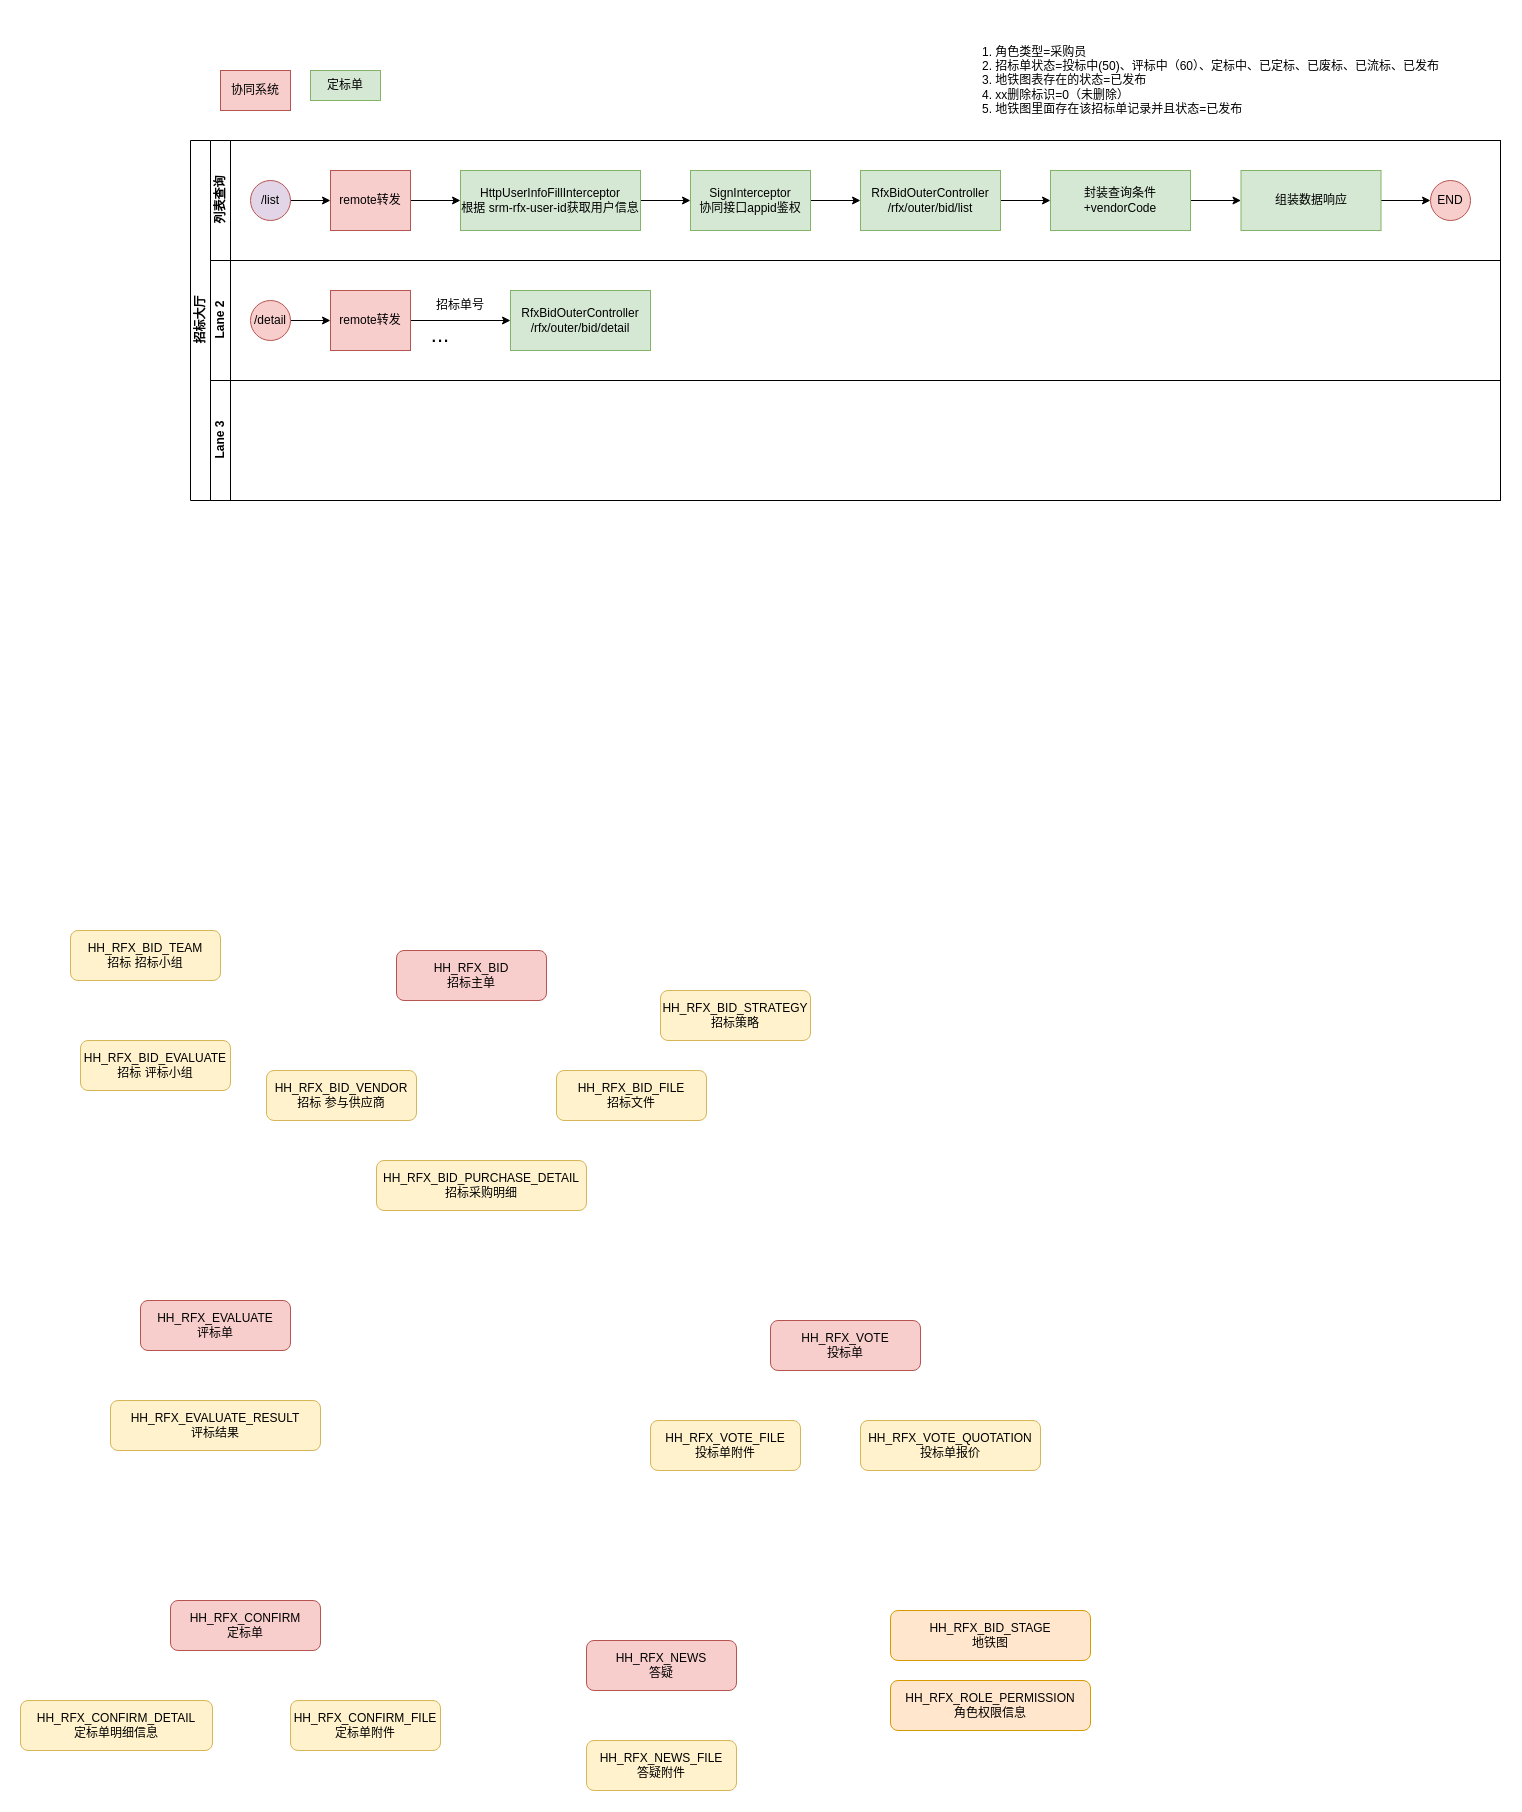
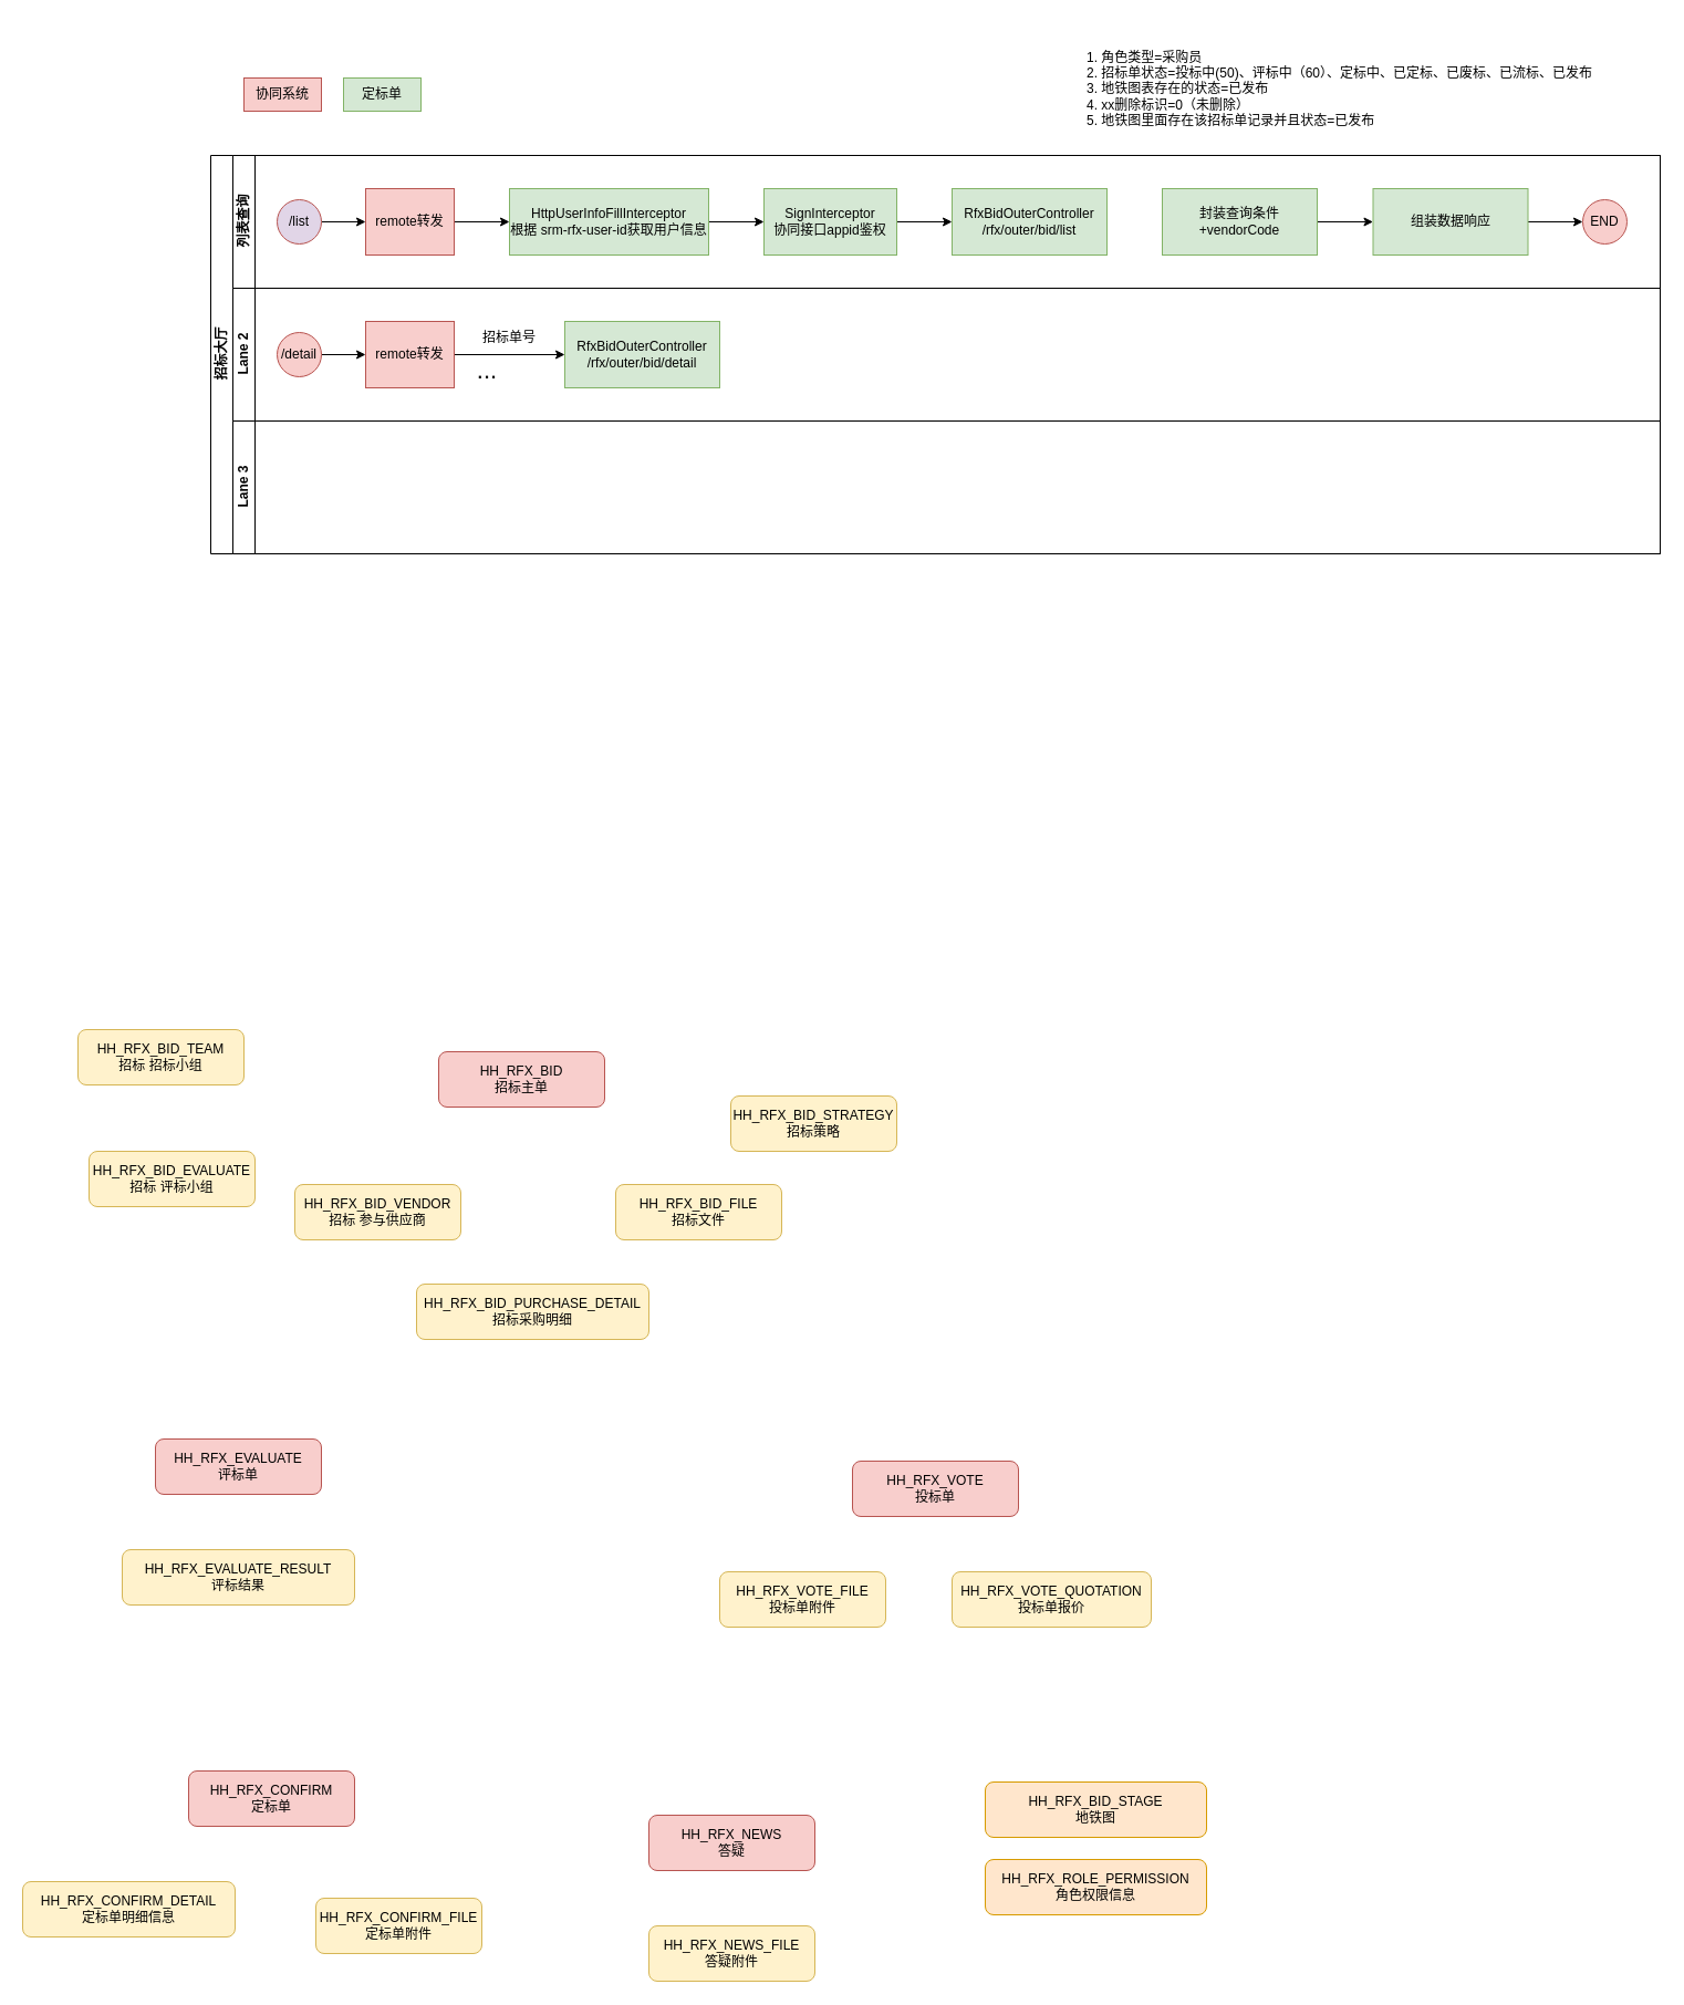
  <mxCell id="0" />
  <mxCell id="1" parent="0" />
  <mxCell id="2" value="招标大厅" style="swimlane;html=1;childLayout=stackLayout;resizeParent=1;resizeParentMax=0;horizontal=0;startSize=20;horizontalStack=0;" parent="1" vertex="1"><mxGeometry x="190" y="140" width="1310" height="360" as="geometry" /></mxCell>
  <mxCell id="3" value="列表查询" style="swimlane;html=1;startSize=20;horizontal=0;align=center;" parent="2" vertex="1"><mxGeometry x="20" width="1290" height="120" as="geometry" /></mxCell>
  <mxCell id="4" value="" style="edgeStyle=orthogonalEdgeStyle;rounded=0;orthogonalLoop=1;jettySize=auto;html=1;" parent="3" source="5" target="7" edge="1"><mxGeometry relative="1" as="geometry" /></mxCell>
  <mxCell id="5" value="/list" style="ellipse;whiteSpace=wrap;html=1;fillColor=#e1d5e7;strokeColor=#b85450;" parent="3" vertex="1"><mxGeometry x="40" y="40" width="40" height="40" as="geometry" /></mxCell>
  <mxCell id="6" value="" style="edgeStyle=orthogonalEdgeStyle;rounded=0;orthogonalLoop=1;jettySize=auto;html=1;" edge="1" parent="3" source="7" target="11"><mxGeometry relative="1" as="geometry" /></mxCell>
  <mxCell id="7" value="remote转发" style="rounded=0;whiteSpace=wrap;html=1;fontFamily=Helvetica;fontSize=12;align=center;fillColor=#f8cecc;strokeColor=#b85450;" parent="3" vertex="1"><mxGeometry x="120" y="30" width="80" height="60" as="geometry" /></mxCell>
  <mxCell id="8" value="" style="edgeStyle=orthogonalEdgeStyle;rounded=0;orthogonalLoop=1;jettySize=auto;html=1;" edge="1" parent="3" source="9" target="13"><mxGeometry relative="1" as="geometry" /></mxCell>
  <mxCell id="9" value="SignInterceptor&lt;div&gt;协同接口appid鉴权&lt;/div&gt;" style="rounded=0;html=1;fontFamily=Helvetica;fontSize=12;align=center;fillColor=#d5e8d4;strokeColor=#82b366;whiteSpace=wrap;" parent="3" vertex="1"><mxGeometry x="480" y="30" width="120" height="60" as="geometry" /></mxCell>
  <mxCell id="10" value="" style="edgeStyle=orthogonalEdgeStyle;rounded=0;orthogonalLoop=1;jettySize=auto;html=1;" edge="1" parent="3" source="11" target="9"><mxGeometry relative="1" as="geometry" /></mxCell>
  <mxCell id="11" value="HttpUserInfoFillInterceptor&lt;br&gt;根据 srm-rfx-user-id获取用户信息" style="rounded=0;html=1;fontFamily=Helvetica;fontSize=12;align=center;fillColor=#d5e8d4;strokeColor=#82b366;whiteSpace=wrap;" vertex="1" parent="3"><mxGeometry x="250" y="30" width="180" height="60" as="geometry" /></mxCell>
- <mxCell id="12" value="" style="edgeStyle=orthogonalEdgeStyle;rounded=0;orthogonalLoop=1;jettySize=auto;html=1;" edge="1" parent="3" source="13" target="15"><mxGeometry relative="1" as="geometry" /></mxCell>
  <mxCell id="13" value="&lt;div&gt;RfxBidOuterController&lt;br&gt;&lt;/div&gt;/rfx/outer&lt;span style=&quot;background-color: initial;&quot;&gt;/bid/list&lt;/span&gt;" style="rounded=0;html=1;fontFamily=Helvetica;fontSize=12;align=center;fillColor=#d5e8d4;strokeColor=#82b366;whiteSpace=wrap;" vertex="1" parent="3"><mxGeometry x="650" y="30" width="140" height="60" as="geometry" /></mxCell>
  <mxCell id="14" value="" style="edgeStyle=orthogonalEdgeStyle;rounded=0;orthogonalLoop=1;jettySize=auto;html=1;" edge="1" parent="3" source="15" target="17"><mxGeometry relative="1" as="geometry" /></mxCell>
  <mxCell id="15" value="封装查询条件+vendorCode" style="rounded=0;html=1;fontFamily=Helvetica;fontSize=12;align=center;fillColor=#d5e8d4;strokeColor=#82b366;whiteSpace=wrap;" vertex="1" parent="3"><mxGeometry x="840" y="30" width="140" height="60" as="geometry" /></mxCell>
  <mxCell id="16" value="" style="edgeStyle=orthogonalEdgeStyle;rounded=0;orthogonalLoop=1;jettySize=auto;html=1;" edge="1" parent="3" source="17" target="18"><mxGeometry relative="1" as="geometry" /></mxCell>
  <mxCell id="17" value="组装数据响应" style="rounded=0;html=1;fontFamily=Helvetica;fontSize=12;align=center;fillColor=#d5e8d4;strokeColor=#82b366;whiteSpace=wrap;" vertex="1" parent="3"><mxGeometry x="1030.5" y="30" width="140" height="60" as="geometry" /></mxCell>
  <mxCell id="18" value="END" style="ellipse;whiteSpace=wrap;html=1;fillColor=#f8cecc;strokeColor=#b85450;" vertex="1" parent="3"><mxGeometry x="1220" y="40" width="40" height="40" as="geometry" /></mxCell>
  <mxCell id="19" value="Lane 2" style="swimlane;html=1;startSize=20;horizontal=0;" parent="2" vertex="1"><mxGeometry x="20" y="120" width="1290" height="120" as="geometry" /></mxCell>
  <mxCell id="20" value="" style="edgeStyle=orthogonalEdgeStyle;rounded=0;orthogonalLoop=1;jettySize=auto;html=1;" edge="1" parent="19" source="21" target="23"><mxGeometry relative="1" as="geometry" /></mxCell>
  <mxCell id="21" value="/detail" style="ellipse;whiteSpace=wrap;html=1;fillColor=#f8cecc;strokeColor=#b85450;" vertex="1" parent="19"><mxGeometry x="40" y="40" width="40" height="40" as="geometry" /></mxCell>
  <mxCell id="22" value="" style="edgeStyle=orthogonalEdgeStyle;rounded=0;orthogonalLoop=1;jettySize=auto;html=1;" edge="1" parent="19" source="23" target="24"><mxGeometry relative="1" as="geometry" /></mxCell>
  <mxCell id="23" value="remote转发" style="rounded=0;whiteSpace=wrap;html=1;fontFamily=Helvetica;fontSize=12;align=center;fillColor=#f8cecc;strokeColor=#b85450;" vertex="1" parent="19"><mxGeometry x="120" y="30" width="80" height="60" as="geometry" /></mxCell>
  <mxCell id="24" value="&lt;div&gt;RfxBidOuterController&lt;br&gt;&lt;/div&gt;/rfx/outer&lt;span style=&quot;background-color: initial;&quot;&gt;/bid/&lt;/span&gt;detail" style="rounded=0;html=1;fontFamily=Helvetica;fontSize=12;align=center;fillColor=#d5e8d4;strokeColor=#82b366;whiteSpace=wrap;" vertex="1" parent="19"><mxGeometry x="300" y="30" width="140" height="60" as="geometry" /></mxCell>
  <mxCell id="25" value="&lt;font style=&quot;font-size: 22px;&quot;&gt;...&lt;/font&gt;" style="text;html=1;align=center;verticalAlign=middle;whiteSpace=wrap;rounded=0;" vertex="1" parent="19"><mxGeometry x="200" y="60" width="60" height="30" as="geometry" /></mxCell>
  <mxCell id="26" value="招标单号" style="text;html=1;align=center;verticalAlign=middle;whiteSpace=wrap;rounded=0;" vertex="1" parent="19"><mxGeometry x="220" y="30" width="60" height="30" as="geometry" /></mxCell>
  <mxCell id="27" value="Lane 3" style="swimlane;html=1;startSize=20;horizontal=0;" parent="2" vertex="1"><mxGeometry x="20" y="240" width="1290" height="120" as="geometry" /></mxCell>
- <mxCell id="28" value="协同系统" style="rounded=0;whiteSpace=wrap;html=1;fillColor=#f8cecc;strokeColor=#b85450;" vertex="1" parent="1"><mxGeometry x="220" y="70" width="70" height="40" as="geometry" /></mxCell>
+ <mxCell id="28" value="协同系统" style="rounded=0;whiteSpace=wrap;html=1;fillColor=#f8cecc;strokeColor=#b85450;" vertex="1" parent="1"><mxGeometry x="220" y="70" width="70" height="30" as="geometry" /></mxCell>
  <mxCell id="29" value="定标单" style="rounded=0;whiteSpace=wrap;html=1;fillColor=#d5e8d4;strokeColor=#82b366;" vertex="1" parent="1"><mxGeometry x="310" y="70" width="70" height="30" as="geometry" /></mxCell>
  <mxCell id="30" value="HH_RFX_BID&lt;br&gt;招标主单" style="rounded=1;whiteSpace=wrap;html=1;fillColor=#f8cecc;strokeColor=#b85450;" vertex="1" parent="1"><mxGeometry x="396" y="950" width="150" height="50" as="geometry" /></mxCell>
  <mxCell id="31" value="HH_RFX_BID_EVALUATE&lt;br&gt;招标 评标小组" style="rounded=1;whiteSpace=wrap;html=1;fillColor=#fff2cc;strokeColor=#d6b656;" vertex="1" parent="1"><mxGeometry x="80" y="1040" width="150" height="50" as="geometry" /></mxCell>
  <mxCell id="32" value="HH_RFX_BID_FILE&lt;br&gt;招标文件" style="rounded=1;whiteSpace=wrap;html=1;fillColor=#fff2cc;strokeColor=#d6b656;" vertex="1" parent="1"><mxGeometry x="556" y="1070" width="150" height="50" as="geometry" /></mxCell>
  <mxCell id="33" value="HH_RFX_BID_PURCHASE_DETAIL&lt;br&gt;招标采购明细" style="rounded=1;whiteSpace=wrap;html=1;fillColor=#fff2cc;strokeColor=#d6b656;" vertex="1" parent="1"><mxGeometry x="376" y="1160" width="210" height="50" as="geometry" /></mxCell>
  <mxCell id="34" value="HH_RFX_BID_STRATEGY&lt;br&gt;招标策略" style="rounded=1;whiteSpace=wrap;html=1;fillColor=#fff2cc;strokeColor=#d6b656;" vertex="1" parent="1"><mxGeometry x="660" y="990" width="150" height="50" as="geometry" /></mxCell>
  <mxCell id="35" value="HH_RFX_BID_TEAM&lt;br&gt;招标 招标小组" style="rounded=1;whiteSpace=wrap;html=1;fillColor=#fff2cc;strokeColor=#d6b656;" vertex="1" parent="1"><mxGeometry y="930" width="150" height="50" as="geometry" x="70" /></mxCell>
  <mxCell id="36" value="HH_RFX_BID_VENDOR&lt;br&gt;招标 参与供应商" style="rounded=1;whiteSpace=wrap;html=1;fillColor=#fff2cc;strokeColor=#d6b656;" vertex="1" parent="1"><mxGeometry x="266" y="1070" width="150" height="50" as="geometry" /></mxCell>
  <mxCell id="37" value="HH_RFX_CONFIRM&lt;br&gt;定标单" style="rounded=1;whiteSpace=wrap;html=1;fillColor=#f8cecc;strokeColor=#b85450;" vertex="1" parent="1"><mxGeometry x="170" y="1600" width="150" height="50" as="geometry" /></mxCell>
- <mxCell id="38" value="HH_RFX_CONFIRM_FILE&lt;div&gt;定标单附件&lt;/div&gt;" style="rounded=1;whiteSpace=wrap;html=1;fillColor=#fff2cc;strokeColor=#d6b656;" vertex="1" parent="1"><mxGeometry x="290" y="1700" width="150" height="50" as="geometry" /></mxCell>
+ <mxCell id="38" value="HH_RFX_CONFIRM_FILE&lt;div&gt;定标单附件&lt;/div&gt;" style="rounded=1;whiteSpace=wrap;html=1;fillColor=#fff2cc;strokeColor=#d6b656;" vertex="1" parent="1"><mxGeometry x="285" y="1715" width="150" height="50" as="geometry" /></mxCell>
  <mxCell id="39" value="HH_RFX_NEWS&lt;div&gt;答疑&lt;/div&gt;" style="rounded=1;whiteSpace=wrap;html=1;fillColor=#f8cecc;strokeColor=#b85450;" vertex="1" parent="1"><mxGeometry x="586" y="1640" width="150" height="50" as="geometry" /></mxCell>
  <mxCell id="40" value="HH_RFX_NEWS_FILE&lt;br&gt;答疑附件" style="rounded=1;whiteSpace=wrap;html=1;fillColor=#fff2cc;strokeColor=#d6b656;" vertex="1" parent="1"><mxGeometry x="586" y="1740" width="150" height="50" as="geometry" /></mxCell>
  <mxCell id="41" value="HH_RFX_CONFIRM_DETAIL&lt;div&gt;定标单明细信息&lt;/div&gt;" style="rounded=1;whiteSpace=wrap;html=1;fillColor=#fff2cc;strokeColor=#d6b656;" vertex="1" parent="1"><mxGeometry x="20" y="1700" width="192" height="50" as="geometry" /></mxCell>
  <mxCell id="42" value="HH_RFX_VOTE&lt;div&gt;投标单&lt;/div&gt;" style="rounded=1;whiteSpace=wrap;html=1;fillColor=#f8cecc;strokeColor=#b85450;" vertex="1" parent="1"><mxGeometry x="770" y="1320" width="150" height="50" as="geometry" /></mxCell>
  <mxCell id="43" value="HH_RFX_ROLE_PERMISSION&lt;br&gt;角色权限信息" style="rounded=1;whiteSpace=wrap;html=1;fillColor=#ffe6cc;strokeColor=#d79b00;" vertex="1" parent="1"><mxGeometry x="890" y="1680" width="200" height="50" as="geometry" /></mxCell>
  <mxCell id="44" value="HH_RFX_VOTE_FILE&lt;br&gt;投标单附件" style="rounded=1;whiteSpace=wrap;html=1;fillColor=#fff2cc;strokeColor=#d6b656;" vertex="1" parent="1"><mxGeometry x="650" y="1420" width="150" height="50" as="geometry" /></mxCell>
  <mxCell id="45" value="HH_RFX_VOTE_QUOTATION&lt;br&gt;投标单报价" style="rounded=1;whiteSpace=wrap;html=1;fillColor=#fff2cc;strokeColor=#d6b656;" vertex="1" parent="1"><mxGeometry x="860" y="1420" width="180" height="50" as="geometry" /></mxCell>
  <mxCell id="46" value="HH_RFX_EVALUATE_RESULT&lt;br&gt;&lt;div&gt;评标结果&lt;/div&gt;" style="rounded=1;whiteSpace=wrap;html=1;fillColor=#fff2cc;strokeColor=#d6b656;" vertex="1" parent="1"><mxGeometry x="110" y="1400" width="210" height="50" as="geometry" /></mxCell>
  <mxCell id="47" value="HH_RFX_EVALUATE&lt;br&gt;评标单" style="rounded=1;whiteSpace=wrap;html=1;fillColor=#f8cecc;strokeColor=#b85450;" vertex="1" parent="1"><mxGeometry x="140" y="1300" width="150" height="50" as="geometry" /></mxCell>
  <mxCell id="48" value="1. 角色类型=采购员&lt;div style=&quot;&quot;&gt;2. 招标单状态=投标中(50)、评标中（60）、定标中、已定标、已废标、已流标、已发布&lt;/div&gt;&lt;div style=&quot;&quot;&gt;3.&amp;nbsp;地铁图表存在的状态=已发布&lt;/div&gt;&lt;div style=&quot;&quot;&gt;4. xx删除标识=0（未删除）&lt;/div&gt;&lt;div style=&quot;cursor: wait;&quot;&gt;5. 地铁图里面存在该招标单记录并且状态=已发布&lt;/div&gt;" style="text;html=1;align=left;verticalAlign=middle;whiteSpace=wrap;rounded=0;" vertex="1" parent="1"><mxGeometry x="980" width="460" height="120" as="geometry" y="20" /></mxCell>
  <mxCell id="49" value="HH_RFX_BID_STAGE&lt;br&gt;地铁图" style="rounded=1;whiteSpace=wrap;html=1;fillColor=#ffe6cc;strokeColor=#d79b00;" vertex="1" parent="1"><mxGeometry x="890" y="1610" width="200" height="50" as="geometry" /></mxCell>
